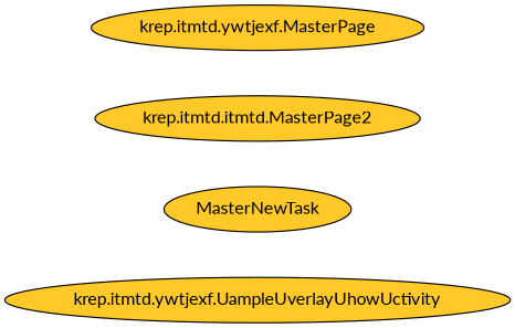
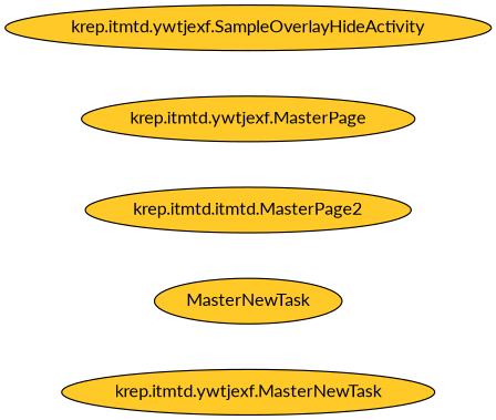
  digraph {
    fontname=Lato
    node [fillcolor="#ffca28" fontname=Lato style=filled]
    edge [fontname=Lato style=invis]
+   "krep.itmtd.ywtjexf.SampleOverlayHideActivity"
    "krep.itmtd.ywtjexf.MasterPage"
    n3 [label="krep.itmtd.itmtd.MasterPage2"]
    MasterNewTask
-   "krep.itmtd.ywtjexf.UampleUverlayUhowUctivity"
+   "krep.itmtd.ywtjexf.UampleUverlayUhowUctivity" [label="krep.itmtd.ywtjexf.MasterNewTask"]
+   "krep.itmtd.ywtjexf.SampleOverlayHideActivity" -> "krep.itmtd.ywtjexf.MasterPage"
    "krep.itmtd.ywtjexf.MasterPage" -> n3
    n3 -> MasterNewTask
    MasterNewTask -> "krep.itmtd.ywtjexf.UampleUverlayUhowUctivity"
  }
